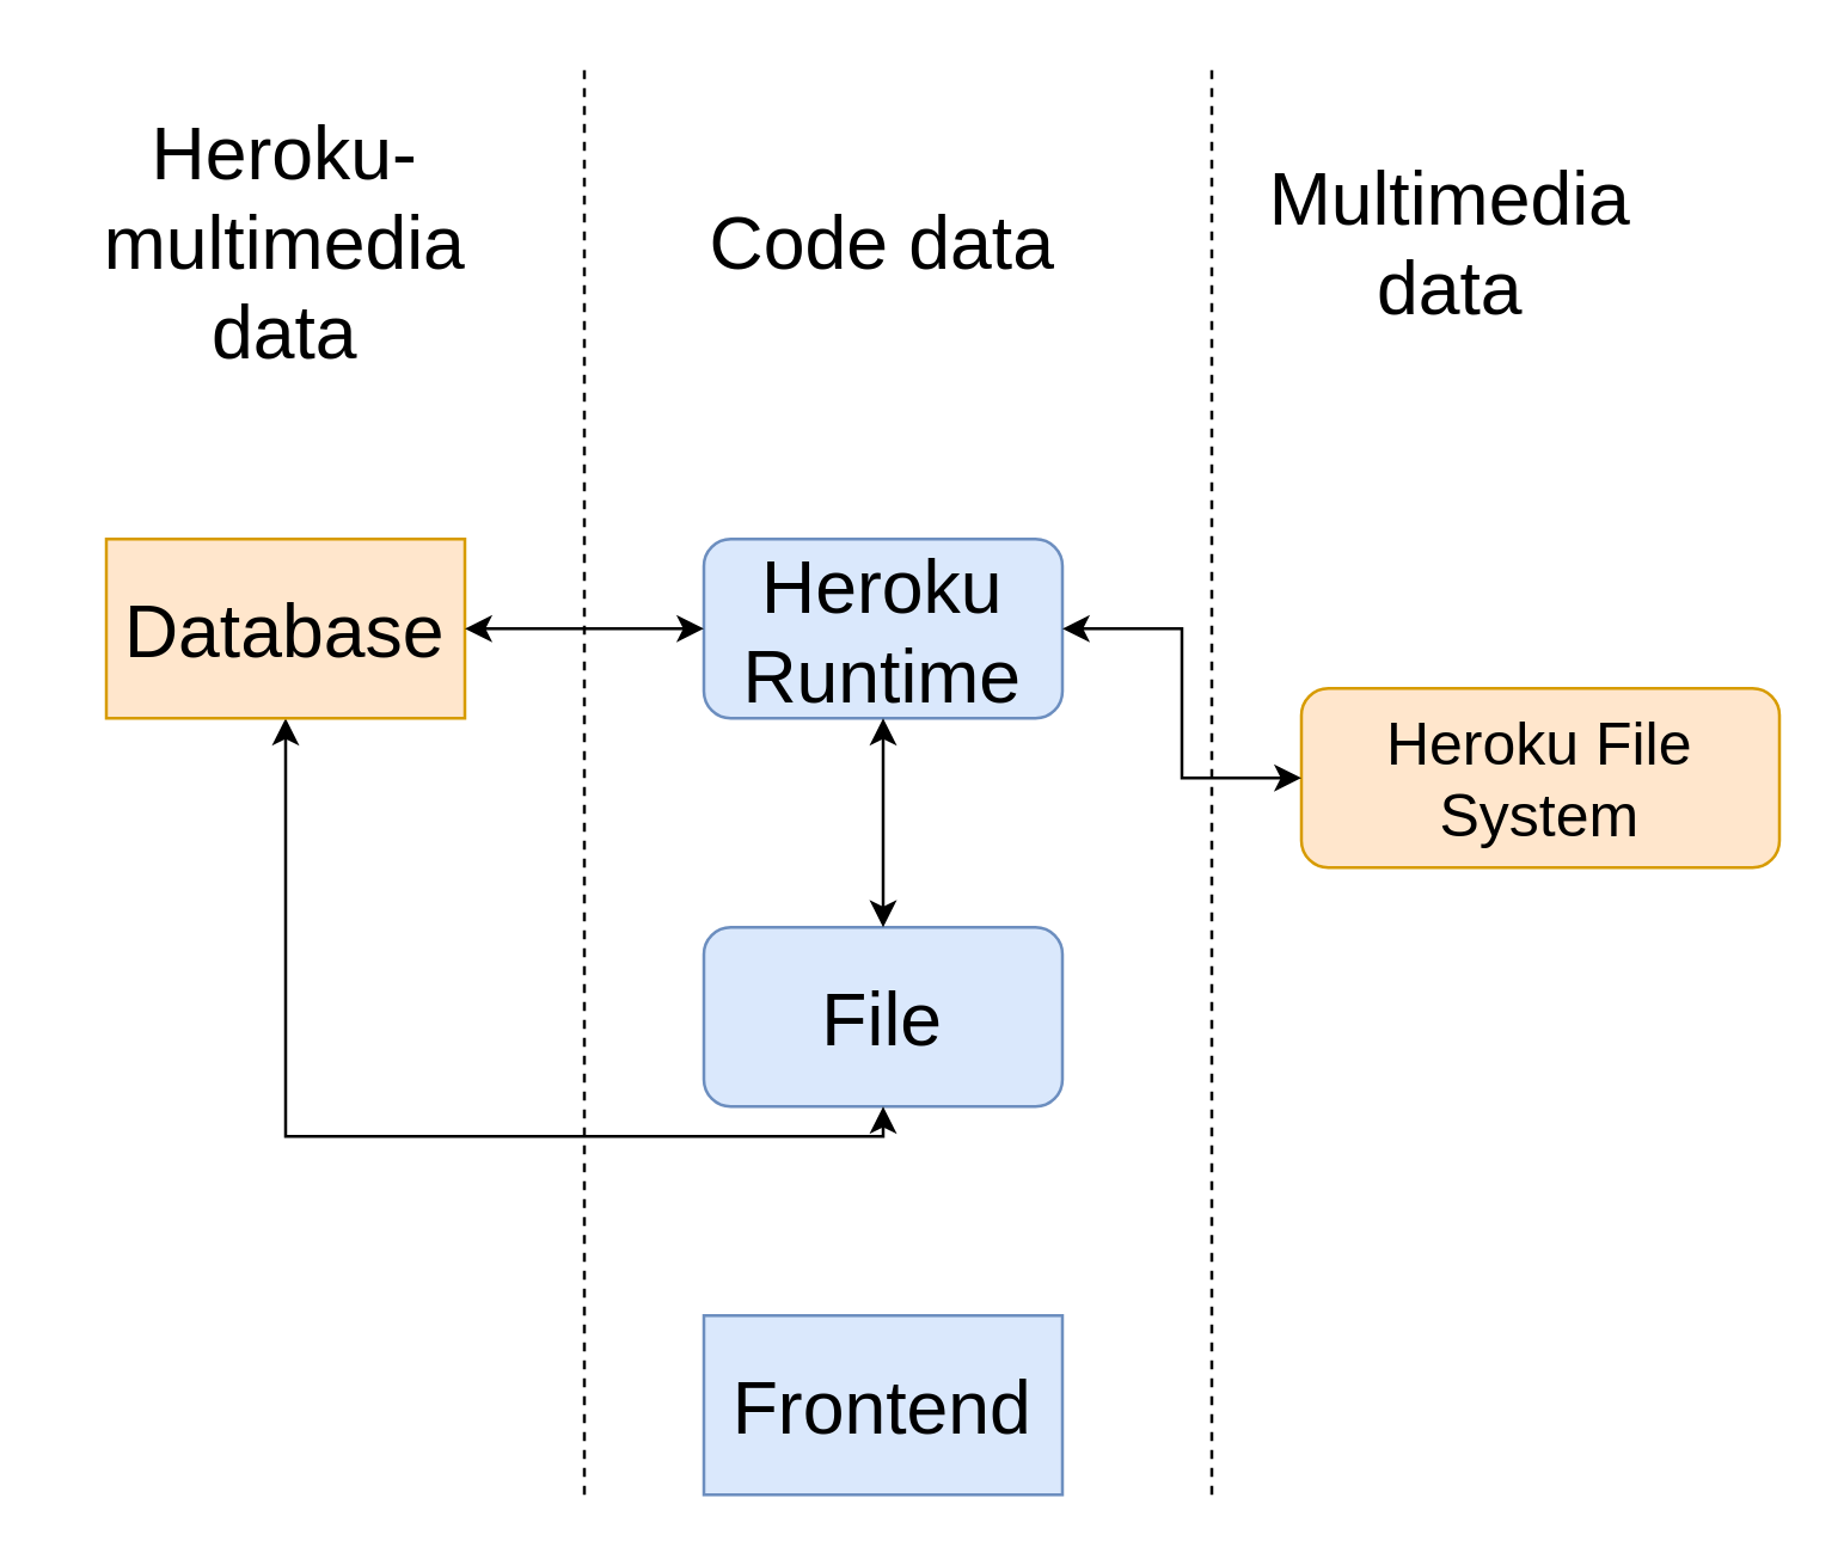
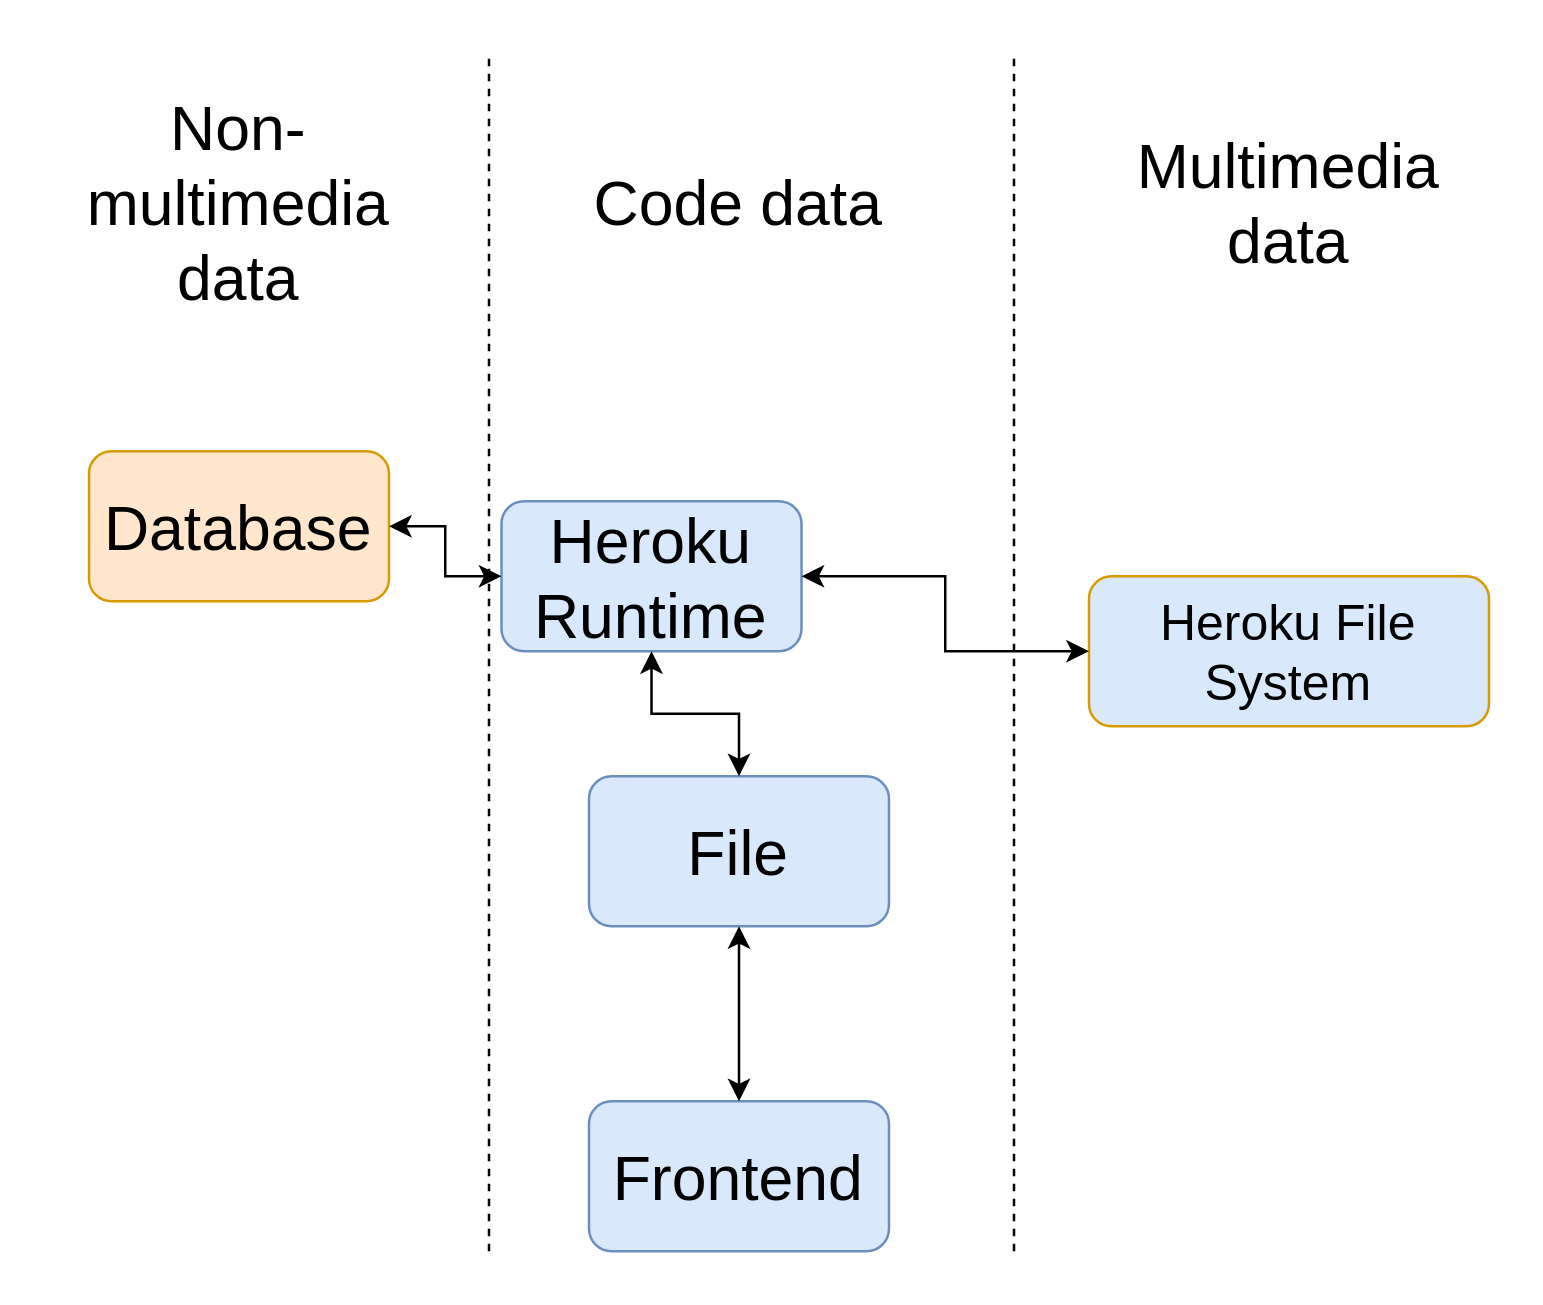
  <mxCell id="0" />
  <mxCell id="1" parent="0" />
- <mxCell id="2" value="&lt;font style=&quot;font-size: 25px&quot;&gt;Heroku Runtime&lt;/font&gt;" style="rounded=1;whiteSpace=wrap;html=1;fillColor=#dae8fc;strokeColor=#6c8ebf;" vertex="1" parent="1"><mxGeometry x="235" y="180" width="120" height="60" as="geometry" /></mxCell>
- <mxCell id="3" value="&lt;font style=&quot;font-size: 25px&quot;&gt;Frontend&lt;/font&gt;" style="whiteSpace=wrap;html=1;fillColor=#dae8fc;strokeColor=#6c8ebf;rounded=0;" vertex="1" parent="1"><mxGeometry x="235" y="440" width="120" height="60" as="geometry" /></mxCell>
- <mxCell id="4" value="&lt;font style=&quot;font-size: 20px&quot;&gt;Heroku File System&lt;/font&gt;" style="rounded=1;whiteSpace=wrap;html=1;fillColor=#ffe6cc;strokeColor=#d79b00;" vertex="1" parent="1"><mxGeometry x="435" y="230" width="160" height="60" as="geometry" /></mxCell>
+ <mxCell id="2" value="&lt;font style=&quot;font-size: 25px&quot;&gt;Heroku Runtime&lt;/font&gt;" style="rounded=1;whiteSpace=wrap;html=1;fillColor=#dae8fc;strokeColor=#6c8ebf;" vertex="1" parent="1"><mxGeometry x="200" y="200" width="120" height="60" as="geometry" /></mxCell>
+ <mxCell id="3" value="&lt;font style=&quot;font-size: 25px&quot;&gt;Frontend&lt;/font&gt;" style="rounded=1;whiteSpace=wrap;html=1;fillColor=#dae8fc;strokeColor=#6c8ebf;" vertex="1" parent="1"><mxGeometry x="235" y="440" width="120" height="60" as="geometry" /></mxCell>
+ <mxCell id="4" value="&lt;font style=&quot;font-size: 20px&quot;&gt;Heroku File System&lt;/font&gt;" style="rounded=1;whiteSpace=wrap;html=1;fillColor=#dae8fc;strokeColor=#d79b00;" vertex="1" parent="1"><mxGeometry x="435" y="230" width="160" height="60" as="geometry" /></mxCell>
  <mxCell id="5" value="&lt;font style=&quot;font-size: 25px&quot;&gt;File&lt;/font&gt;" style="rounded=1;whiteSpace=wrap;html=1;fillColor=#dae8fc;strokeColor=#6c8ebf;" vertex="1" parent="1"><mxGeometry x="235" y="310" width="120" height="60" as="geometry" /></mxCell>
  <mxCell id="6" value="" style="endArrow=classic;startArrow=classic;html=1;rounded=0;edgeStyle=orthogonalEdgeStyle;exitX=1;exitY=0.5;exitDx=0;exitDy=0;entryX=0;entryY=0.5;entryDx=0;entryDy=0;" edge="1" parent="1" source="2" target="4"><mxGeometry width="50" height="50" relative="1" as="geometry"><mxPoint x="515" y="370" as="sourcePoint" /><mxPoint x="565" y="320" as="targetPoint" /></mxGeometry></mxCell>
  <mxCell id="7" value="" style="endArrow=classic;startArrow=classic;html=1;rounded=0;edgeStyle=orthogonalEdgeStyle;exitX=0.5;exitY=1;exitDx=0;exitDy=0;entryX=0.5;entryY=0;entryDx=0;entryDy=0;" edge="1" parent="1" source="2" target="5"><mxGeometry width="50" height="50" relative="1" as="geometry"><mxPoint x="515" y="370" as="sourcePoint" /><mxPoint x="565" y="320" as="targetPoint" /></mxGeometry></mxCell>
- <mxCell id="8" value="" style="endArrow=classic;startArrow=classic;html=1;rounded=0;edgeStyle=orthogonalEdgeStyle;exitX=0.5;exitY=1;exitDx=0;exitDy=0;" edge="1" parent="1" source="5" target="9"><mxGeometry width="50" height="50" relative="1" as="geometry"><mxPoint x="515" y="370" as="sourcePoint" /><mxPoint x="565" y="320" as="targetPoint" /></mxGeometry></mxCell>
- <mxCell id="9" value="&lt;font style=&quot;font-size: 25px&quot;&gt;Database&lt;/font&gt;" style="whiteSpace=wrap;html=1;fillColor=#ffe6cc;strokeColor=#d79b00;rounded=0;" vertex="1" parent="1"><mxGeometry x="35" y="180" width="120" height="60" as="geometry" /></mxCell>
+ <mxCell id="8" value="" style="endArrow=classic;startArrow=classic;html=1;rounded=0;edgeStyle=orthogonalEdgeStyle;exitX=0.5;exitY=1;exitDx=0;exitDy=0;entryX=0.5;entryY=0;entryDx=0;entryDy=0;" edge="1" parent="1" source="5" target="3"><mxGeometry width="50" height="50" relative="1" as="geometry"><mxPoint x="515" y="370" as="sourcePoint" /><mxPoint x="565" y="320" as="targetPoint" /></mxGeometry></mxCell>
+ <mxCell id="9" value="&lt;font style=&quot;font-size: 25px&quot;&gt;Database&lt;/font&gt;" style="rounded=1;whiteSpace=wrap;html=1;fillColor=#ffe6cc;strokeColor=#d79b00;" vertex="1" parent="1"><mxGeometry x="35" y="180" width="120" height="60" as="geometry" /></mxCell>
  <mxCell id="10" value="" style="endArrow=classic;startArrow=classic;html=1;rounded=0;edgeStyle=orthogonalEdgeStyle;exitX=1;exitY=0.5;exitDx=0;exitDy=0;entryX=0;entryY=0.5;entryDx=0;entryDy=0;" edge="1" parent="1" source="9" target="2"><mxGeometry width="50" height="50" relative="1" as="geometry"><mxPoint x="245" y="360" as="sourcePoint" /><mxPoint x="295" y="310" as="targetPoint" /></mxGeometry></mxCell>
- <mxCell id="11" value="&lt;font style=&quot;font-size: 25px&quot;&gt;Heroku-multimedia data&lt;/font&gt;" style="text;html=1;strokeColor=none;fillColor=none;align=center;verticalAlign=middle;whiteSpace=wrap;rounded=0;" vertex="1" parent="1"><mxGeometry x="20" y="40" width="150" height="80" as="geometry" /></mxCell>
- <mxCell id="12" value="&lt;font style=&quot;font-size: 25px&quot;&gt;Multimedia data&lt;/font&gt;" style="text;html=1;strokeColor=none;fillColor=none;align=center;verticalAlign=middle;whiteSpace=wrap;rounded=0;" vertex="1" parent="1"><mxGeometry x="410" y="40" width="150" height="80" as="geometry" /></mxCell>
+ <mxCell id="11" value="&lt;font style=&quot;font-size: 25px&quot;&gt;Non-multimedia data&lt;/font&gt;" style="text;html=1;strokeColor=none;fillColor=none;align=center;verticalAlign=middle;whiteSpace=wrap;rounded=0;" vertex="1" parent="1"><mxGeometry x="20" y="40" width="150" height="80" as="geometry" /></mxCell>
+ <mxCell id="12" value="&lt;font style=&quot;font-size: 25px&quot;&gt;Multimedia data&lt;/font&gt;" style="text;html=1;strokeColor=none;fillColor=none;align=center;verticalAlign=middle;whiteSpace=wrap;rounded=0;" vertex="1" parent="1"><mxGeometry x="440" y="40" width="150" height="80" as="geometry" /></mxCell>
  <mxCell id="13" value="&lt;font style=&quot;font-size: 25px&quot;&gt;Code data&lt;/font&gt;" style="text;html=1;strokeColor=none;fillColor=none;align=center;verticalAlign=middle;whiteSpace=wrap;rounded=0;" vertex="1" parent="1"><mxGeometry x="220" y="40" width="150" height="80" as="geometry" /></mxCell>
  <mxCell id="14" value="" style="endArrow=none;dashed=1;html=1;rounded=0;edgeStyle=orthogonalEdgeStyle;" edge="1" parent="1"><mxGeometry width="50" height="50" relative="1" as="geometry"><mxPoint x="195" y="500" as="sourcePoint" /><mxPoint x="195" as="targetPoint" y="20" /></mxGeometry></mxCell>
  <mxCell id="15" value="" style="endArrow=none;dashed=1;html=1;rounded=0;edgeStyle=orthogonalEdgeStyle;" edge="1" parent="1"><mxGeometry width="50" height="50" relative="1" as="geometry"><mxPoint x="405" y="500" as="sourcePoint" /><mxPoint x="405" as="targetPoint" y="20" /></mxGeometry></mxCell>
